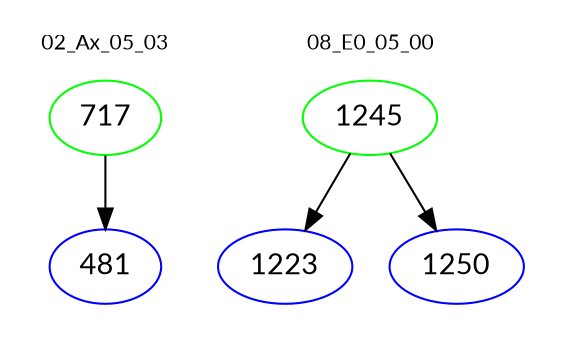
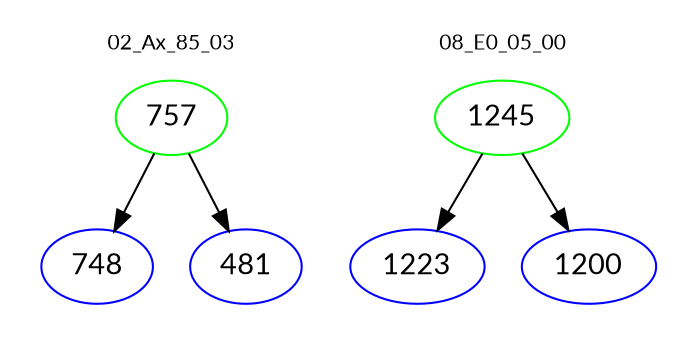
  digraph {
    fontname=Lato
    node [color=blue fontname=Lato]
    edge [color=black fontname=Lato]
-   n1 [color=green label=717]
+   n1 [color=green label=757]
+   n2 [label=748]
    n3 [label=481]
    n4 [color=green label=1245]
    n5 [label=1223]
-   n6 [label=1250]
+   n6 [label=1200]
    subgraph cluster_1 {
      color=white
      fontsize=10
-     label="02_Ax_05_03"
+     label="02_Ax_85_03"
      n1
+     n2
      n3
    }
    subgraph cluster_2 {
      color=white
      fontsize=10
      label="08_E0_05_00"
      n4
      n5
      n6
    }
+   n1 -> n2
    n1 -> n3
    n4 -> n5
    n4 -> n6
  }
